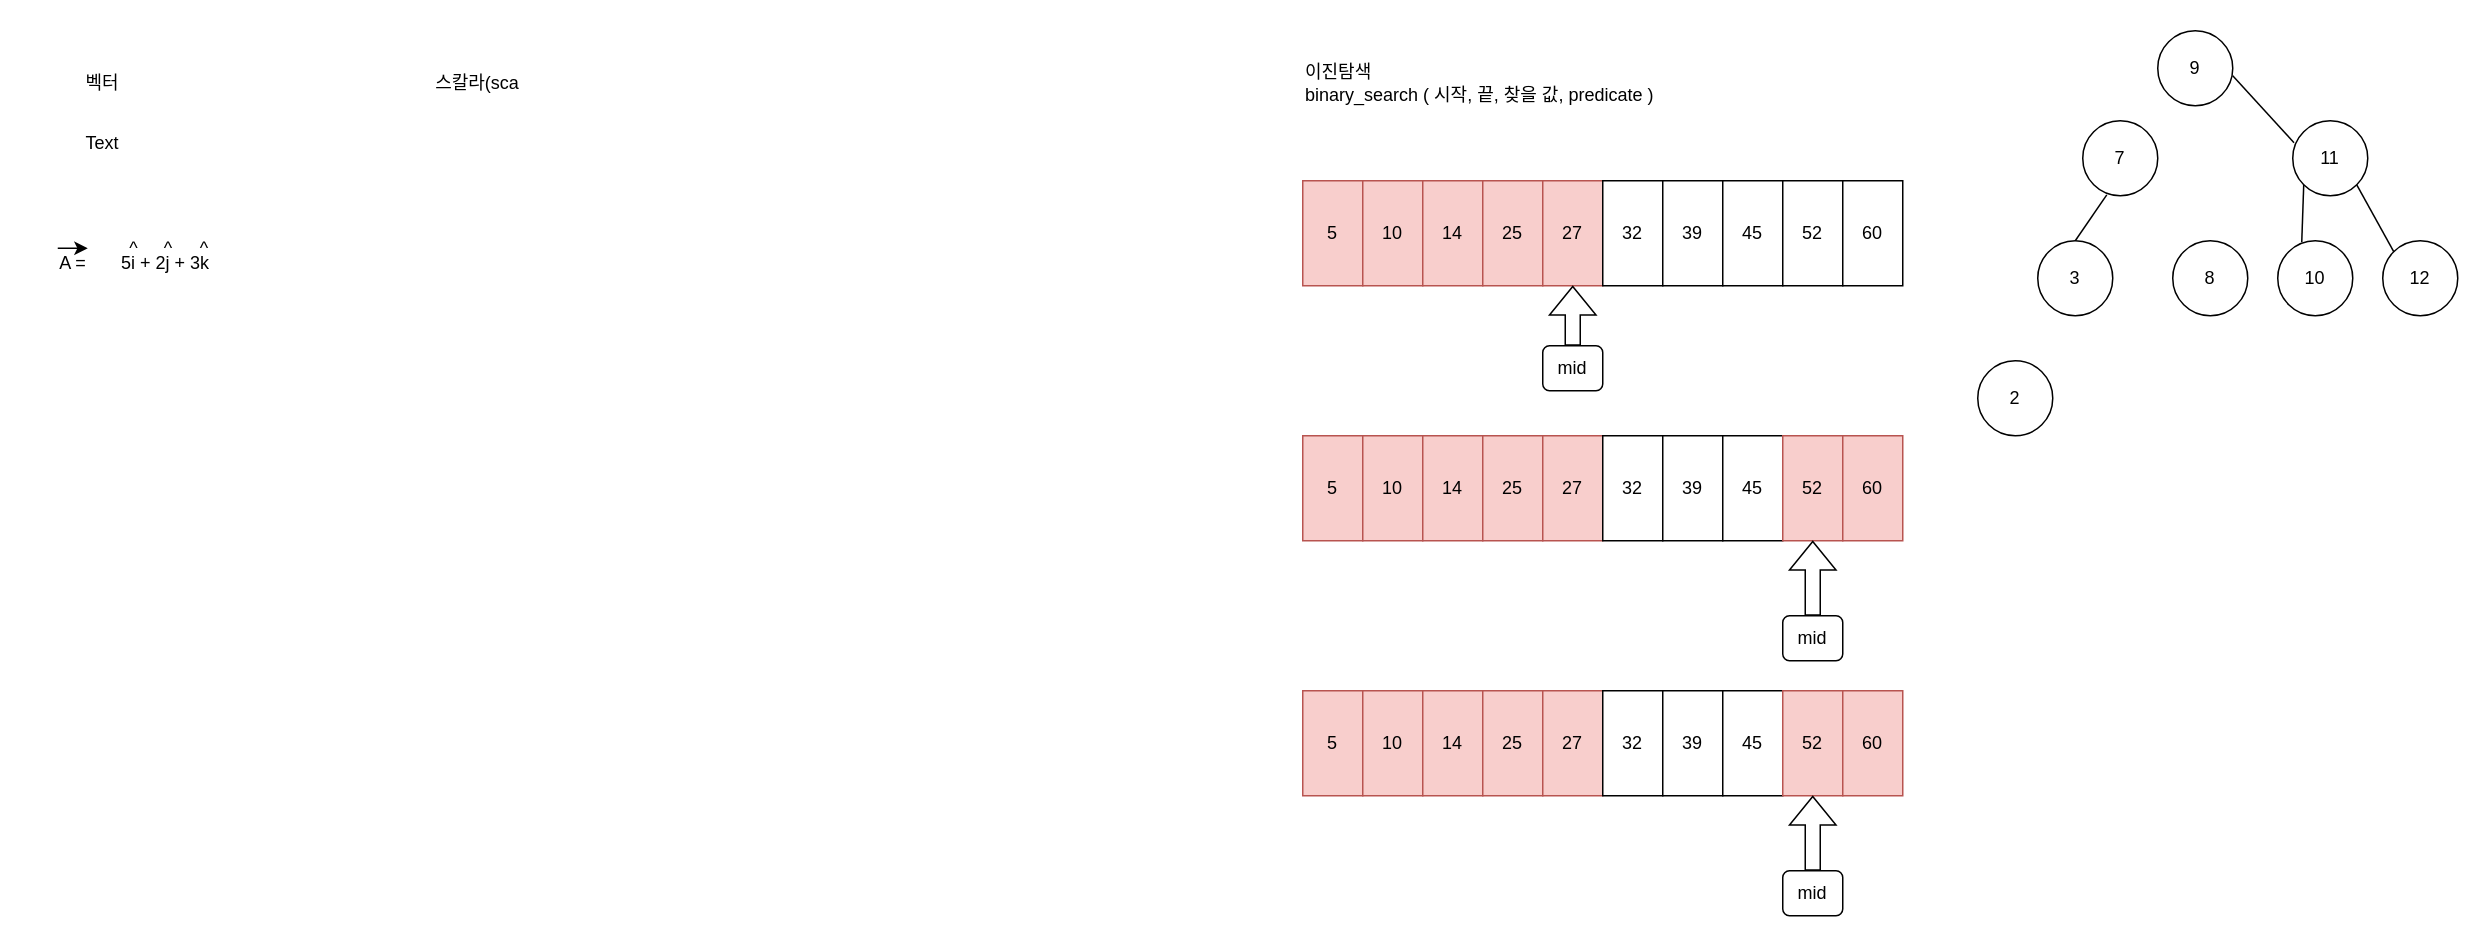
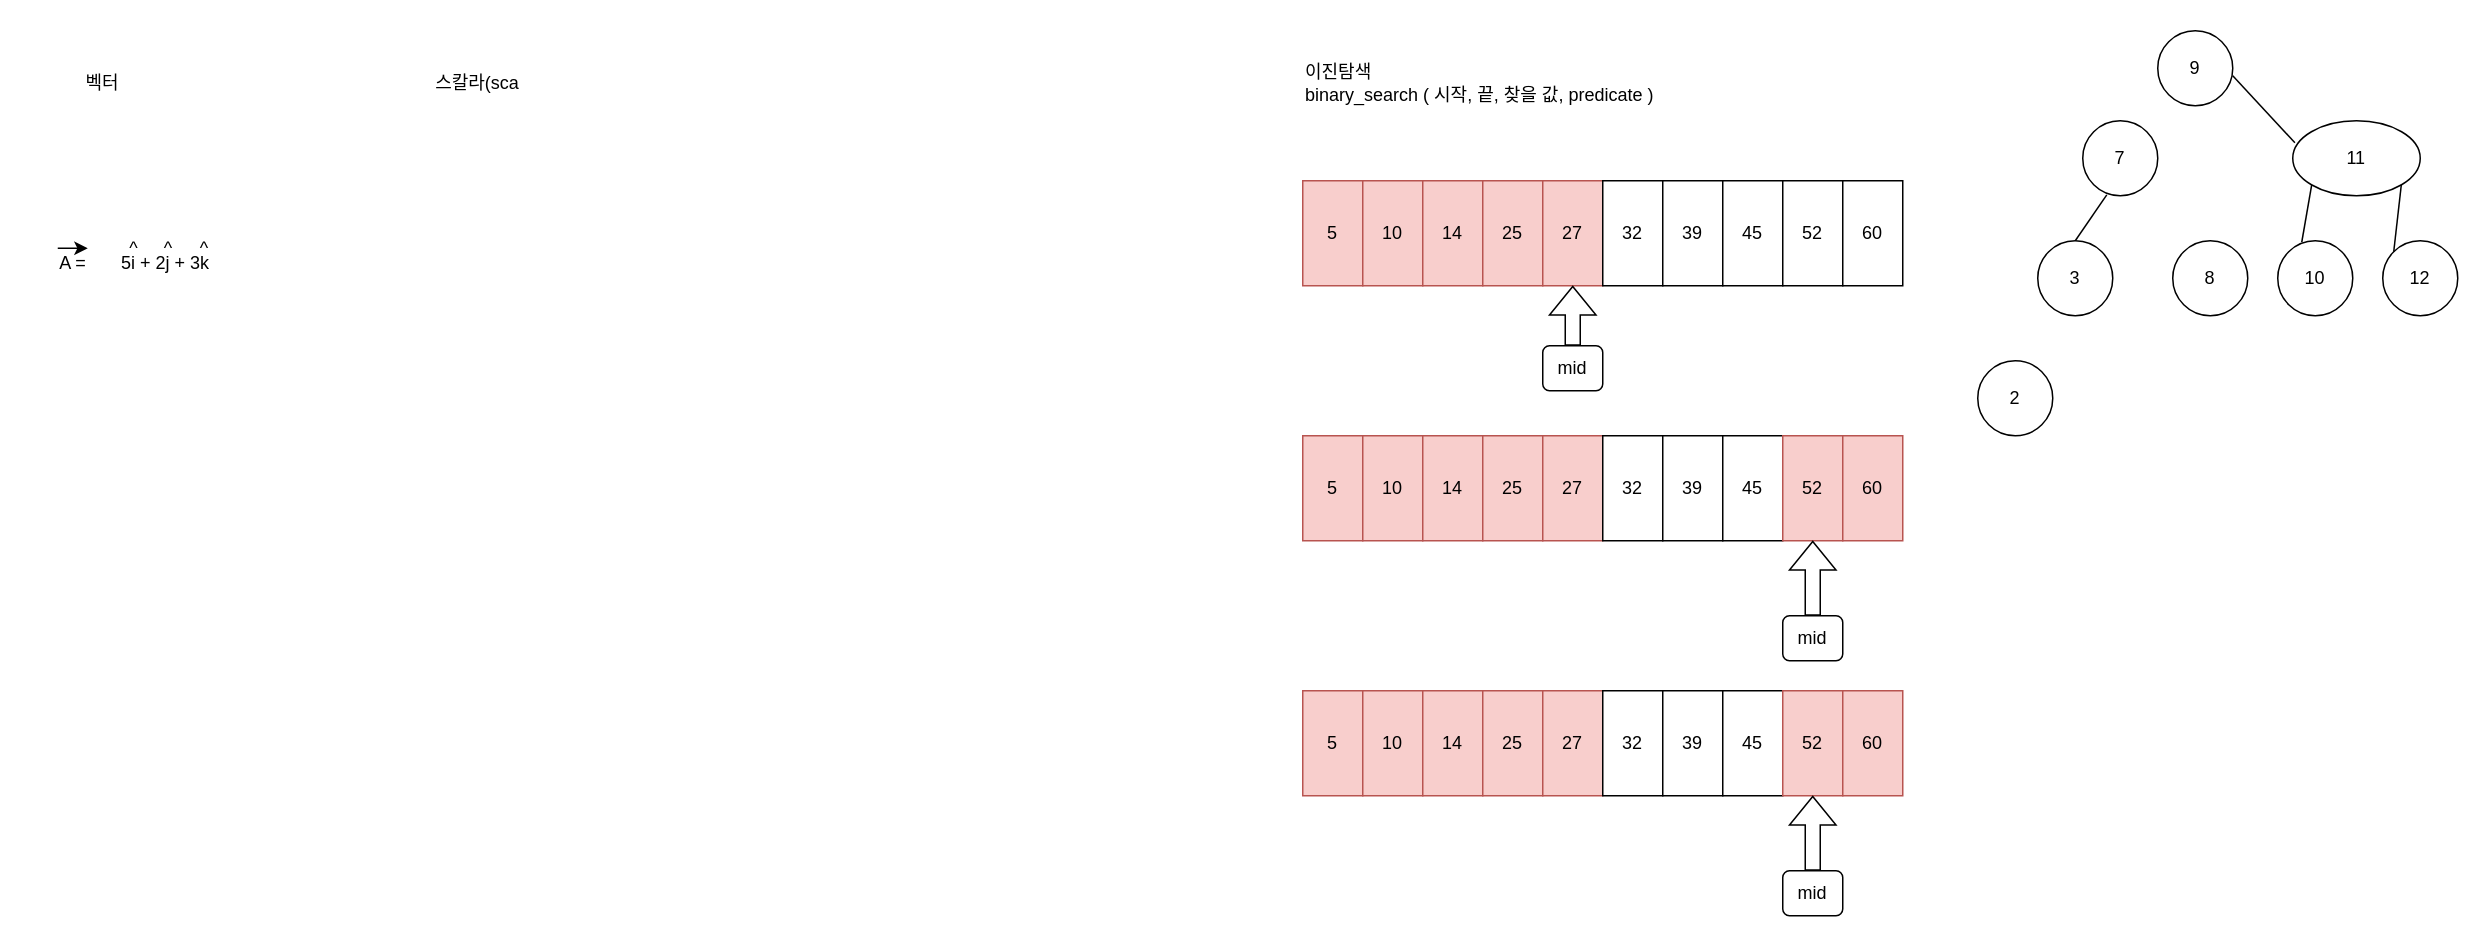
  <mxCell id="0" />
  <mxCell id="1" parent="0" />
  <mxCell id="2" value="이진탐색&lt;br&gt;binary_search ( 시작, 끝, 찾을 값, predicate )" style="text;html=1;strokeColor=none;fillColor=none;align=left;verticalAlign=middle;whiteSpace=wrap;rounded=0;" vertex="1" parent="1"><mxGeometry x="868" y="40" width="300" height="30" as="geometry" /></mxCell>
  <mxCell id="3" value="9" style="ellipse;whiteSpace=wrap;html=1;aspect=fixed;" vertex="1" parent="1"><mxGeometry x="1438" y="20" width="50" height="50" as="geometry" /></mxCell>
- <mxCell id="4" value="11" style="ellipse;whiteSpace=wrap;html=1;aspect=fixed;" vertex="1" parent="1"><mxGeometry x="1528" y="80" width="50" height="50" as="geometry" /></mxCell>
+ <mxCell id="4" value="11" style="ellipse;whiteSpace=wrap;html=1;aspect=fixed;" vertex="1" parent="1"><mxGeometry x="1528" y="80" width="85" height="50" as="geometry" /></mxCell>
  <mxCell id="5" value="7" style="ellipse;whiteSpace=wrap;html=1;aspect=fixed;" vertex="1" parent="1"><mxGeometry x="1388" y="80" width="50" height="50" as="geometry" /></mxCell>
  <mxCell id="6" value="8" style="ellipse;whiteSpace=wrap;html=1;aspect=fixed;" vertex="1" parent="1"><mxGeometry x="1448" y="160" width="50" height="50" as="geometry" /></mxCell>
  <mxCell id="7" value="12" style="ellipse;whiteSpace=wrap;html=1;aspect=fixed;" vertex="1" parent="1"><mxGeometry x="1588" y="160" width="50" height="50" as="geometry" /></mxCell>
  <mxCell id="8" value="10" style="ellipse;whiteSpace=wrap;html=1;aspect=fixed;" vertex="1" parent="1"><mxGeometry x="1518" y="160" width="50" height="50" as="geometry" /></mxCell>
  <mxCell id="9" value="3" style="ellipse;whiteSpace=wrap;html=1;aspect=fixed;" vertex="1" parent="1"><mxGeometry x="1358" y="160" width="50" height="50" as="geometry" /></mxCell>
  <mxCell id="10" value="" style="endArrow=none;html=1;rounded=0;exitX=0.017;exitY=0.293;exitDx=0;exitDy=0;exitPerimeter=0;" edge="1" parent="1" source="4"><mxGeometry width="50" height="50" relative="1" as="geometry"><mxPoint x="1438" y="90" as="sourcePoint" /><mxPoint x="1488" y="50" as="targetPoint" /></mxGeometry></mxCell>
  <mxCell id="11" value="2" style="ellipse;whiteSpace=wrap;html=1;aspect=fixed;" vertex="1" parent="1"><mxGeometry x="1318" y="240" width="50" height="50" as="geometry" /></mxCell>
  <mxCell id="12" value="" style="endArrow=none;html=1;rounded=0;entryX=0;entryY=1;entryDx=0;entryDy=0;exitX=0.32;exitY=0.02;exitDx=0;exitDy=0;exitPerimeter=0;" edge="1" parent="1" source="8" target="4"><mxGeometry width="50" height="50" relative="1" as="geometry"><mxPoint x="1608" y="240" as="sourcePoint" /><mxPoint x="1658" y="190" as="targetPoint" /></mxGeometry></mxCell>
  <mxCell id="13" value="" style="endArrow=none;html=1;rounded=0;entryX=1;entryY=1;entryDx=0;entryDy=0;exitX=0;exitY=0;exitDx=0;exitDy=0;" edge="1" parent="1" source="7" target="4"><mxGeometry width="50" height="50" relative="1" as="geometry"><mxPoint x="1608" y="240" as="sourcePoint" /><mxPoint x="1658" y="190" as="targetPoint" /></mxGeometry></mxCell>
  <mxCell id="14" value="" style="endArrow=none;html=1;rounded=0;entryX=0.32;entryY=0.988;entryDx=0;entryDy=0;entryPerimeter=0;exitX=0.5;exitY=0;exitDx=0;exitDy=0;" edge="1" parent="1" source="9" target="5"><mxGeometry width="50" height="50" relative="1" as="geometry"><mxPoint x="1398" y="140" as="sourcePoint" /><mxPoint x="1658" y="190" as="targetPoint" /></mxGeometry></mxCell>
  <mxCell id="15" value="5" style="rounded=0;whiteSpace=wrap;html=1;fillColor=#f8cecc;strokeColor=#b85450;" vertex="1" parent="1"><mxGeometry x="868" y="120" width="40" height="70" as="geometry" /></mxCell>
  <mxCell id="16" value="10" style="rounded=0;whiteSpace=wrap;html=1;fillColor=#f8cecc;strokeColor=#b85450;" vertex="1" parent="1"><mxGeometry x="908" y="120" width="40" height="70" as="geometry" /></mxCell>
  <mxCell id="17" value="14" style="rounded=0;whiteSpace=wrap;html=1;fillColor=#f8cecc;strokeColor=#b85450;" vertex="1" parent="1"><mxGeometry x="948" y="120" width="40" height="70" as="geometry" /></mxCell>
  <mxCell id="18" value="25" style="rounded=0;whiteSpace=wrap;html=1;fillColor=#f8cecc;strokeColor=#b85450;" vertex="1" parent="1"><mxGeometry x="988" y="120" width="40" height="70" as="geometry" /></mxCell>
  <mxCell id="19" value="27" style="rounded=0;whiteSpace=wrap;html=1;fillColor=#f8cecc;strokeColor=#b85450;" vertex="1" parent="1"><mxGeometry x="1028" y="120" width="40" height="70" as="geometry" /></mxCell>
  <mxCell id="20" value="32" style="rounded=0;whiteSpace=wrap;html=1;" vertex="1" parent="1"><mxGeometry x="1068" y="120" width="40" height="70" as="geometry" /></mxCell>
  <mxCell id="21" value="39" style="rounded=0;whiteSpace=wrap;html=1;" vertex="1" parent="1"><mxGeometry x="1108" y="120" width="40" height="70" as="geometry" /></mxCell>
  <mxCell id="22" value="45" style="rounded=0;whiteSpace=wrap;html=1;" vertex="1" parent="1"><mxGeometry x="1148" y="120" width="40" height="70" as="geometry" /></mxCell>
  <mxCell id="23" value="52" style="rounded=0;whiteSpace=wrap;html=1;" vertex="1" parent="1"><mxGeometry x="1188" y="120" width="40" height="70" as="geometry" /></mxCell>
  <mxCell id="24" value="60" style="rounded=0;whiteSpace=wrap;html=1;" vertex="1" parent="1"><mxGeometry x="1228" y="120" width="40" height="70" as="geometry" /></mxCell>
  <mxCell id="25" value="5" style="rounded=0;whiteSpace=wrap;html=1;fillColor=#f8cecc;strokeColor=#b85450;" vertex="1" parent="1"><mxGeometry x="868" y="290" width="40" height="70" as="geometry" /></mxCell>
  <mxCell id="26" value="10" style="rounded=0;whiteSpace=wrap;html=1;fillColor=#f8cecc;strokeColor=#b85450;" vertex="1" parent="1"><mxGeometry x="908" y="290" width="40" height="70" as="geometry" /></mxCell>
  <mxCell id="27" value="14" style="rounded=0;whiteSpace=wrap;html=1;fillColor=#f8cecc;strokeColor=#b85450;" vertex="1" parent="1"><mxGeometry x="948" y="290" width="40" height="70" as="geometry" /></mxCell>
  <mxCell id="28" value="25" style="rounded=0;whiteSpace=wrap;html=1;fillColor=#f8cecc;strokeColor=#b85450;" vertex="1" parent="1"><mxGeometry x="988" y="290" width="40" height="70" as="geometry" /></mxCell>
  <mxCell id="29" value="27" style="rounded=0;whiteSpace=wrap;html=1;fillColor=#f8cecc;strokeColor=#b85450;" vertex="1" parent="1"><mxGeometry x="1028" y="290" width="40" height="70" as="geometry" /></mxCell>
  <mxCell id="30" value="32" style="rounded=0;whiteSpace=wrap;html=1;" vertex="1" parent="1"><mxGeometry x="1068" y="290" width="40" height="70" as="geometry" /></mxCell>
  <mxCell id="31" value="39" style="rounded=0;whiteSpace=wrap;html=1;" vertex="1" parent="1"><mxGeometry x="1108" y="290" width="40" height="70" as="geometry" /></mxCell>
  <mxCell id="32" value="45" style="rounded=0;whiteSpace=wrap;html=1;" vertex="1" parent="1"><mxGeometry x="1148" y="290" width="40" height="70" as="geometry" /></mxCell>
  <mxCell id="33" value="52" style="rounded=0;whiteSpace=wrap;html=1;fillColor=#f8cecc;strokeColor=#b85450;" vertex="1" parent="1"><mxGeometry x="1188" y="290" width="40" height="70" as="geometry" /></mxCell>
  <mxCell id="34" value="60" style="rounded=0;whiteSpace=wrap;html=1;fillColor=#f8cecc;strokeColor=#b85450;" vertex="1" parent="1"><mxGeometry x="1228" y="290" width="40" height="70" as="geometry" /></mxCell>
  <mxCell id="35" value="" style="shape=flexArrow;endArrow=classic;html=1;rounded=0;entryX=0.5;entryY=1;entryDx=0;entryDy=0;" edge="1" parent="1" target="19"><mxGeometry width="50" height="50" relative="1" as="geometry"><mxPoint x="1048" y="230" as="sourcePoint" /><mxPoint x="1048" y="210" as="targetPoint" /></mxGeometry></mxCell>
  <mxCell id="36" value="mid" style="rounded=1;whiteSpace=wrap;html=1;" vertex="1" parent="1"><mxGeometry x="1028" y="230" width="40" height="30" as="geometry" /></mxCell>
  <mxCell id="37" value="" style="shape=flexArrow;endArrow=classic;html=1;rounded=0;entryX=0.5;entryY=1;entryDx=0;entryDy=0;" edge="1" parent="1" target="33"><mxGeometry width="50" height="50" relative="1" as="geometry"><mxPoint x="1208" y="410" as="sourcePoint" /><mxPoint x="1278" y="420" as="targetPoint" /></mxGeometry></mxCell>
  <mxCell id="38" value="mid" style="rounded=1;whiteSpace=wrap;html=1;" vertex="1" parent="1"><mxGeometry x="1188" y="410" width="40" height="30" as="geometry" /></mxCell>
  <mxCell id="39" value="5" style="rounded=0;whiteSpace=wrap;html=1;fillColor=#f8cecc;strokeColor=#b85450;" vertex="1" parent="1"><mxGeometry x="868" y="460" width="40" height="70" as="geometry" /></mxCell>
  <mxCell id="40" value="10" style="rounded=0;whiteSpace=wrap;html=1;fillColor=#f8cecc;strokeColor=#b85450;" vertex="1" parent="1"><mxGeometry x="908" y="460" width="40" height="70" as="geometry" /></mxCell>
  <mxCell id="41" value="14" style="rounded=0;whiteSpace=wrap;html=1;fillColor=#f8cecc;strokeColor=#b85450;" vertex="1" parent="1"><mxGeometry x="948" y="460" width="40" height="70" as="geometry" /></mxCell>
  <mxCell id="42" value="25" style="rounded=0;whiteSpace=wrap;html=1;fillColor=#f8cecc;strokeColor=#b85450;" vertex="1" parent="1"><mxGeometry x="988" y="460" width="40" height="70" as="geometry" /></mxCell>
  <mxCell id="43" value="27" style="rounded=0;whiteSpace=wrap;html=1;fillColor=#f8cecc;strokeColor=#b85450;" vertex="1" parent="1"><mxGeometry x="1028" y="460" width="40" height="70" as="geometry" /></mxCell>
  <mxCell id="44" value="32" style="rounded=0;whiteSpace=wrap;html=1;" vertex="1" parent="1"><mxGeometry x="1068" y="460" width="40" height="70" as="geometry" /></mxCell>
  <mxCell id="45" value="39" style="rounded=0;whiteSpace=wrap;html=1;" vertex="1" parent="1"><mxGeometry x="1108" y="460" width="40" height="70" as="geometry" /></mxCell>
  <mxCell id="46" value="45" style="rounded=0;whiteSpace=wrap;html=1;" vertex="1" parent="1"><mxGeometry x="1148" y="460" width="40" height="70" as="geometry" /></mxCell>
  <mxCell id="47" value="52" style="rounded=0;whiteSpace=wrap;html=1;fillColor=#f8cecc;strokeColor=#b85450;" vertex="1" parent="1"><mxGeometry x="1188" y="460" width="40" height="70" as="geometry" /></mxCell>
  <mxCell id="48" value="60" style="rounded=0;whiteSpace=wrap;html=1;fillColor=#f8cecc;strokeColor=#b85450;" vertex="1" parent="1"><mxGeometry x="1228" y="460" width="40" height="70" as="geometry" /></mxCell>
  <mxCell id="49" value="" style="shape=flexArrow;endArrow=classic;html=1;rounded=0;entryX=0.5;entryY=1;entryDx=0;entryDy=0;" edge="1" target="47" parent="1"><mxGeometry width="50" height="50" relative="1" as="geometry"><mxPoint x="1208" y="580" as="sourcePoint" /><mxPoint x="1278" y="590" as="targetPoint" /></mxGeometry></mxCell>
  <mxCell id="50" value="mid" style="rounded=1;whiteSpace=wrap;html=1;" vertex="1" parent="1"><mxGeometry x="1188" y="580" width="40" height="30" as="geometry" /></mxCell>
  <mxCell id="51" value="벡터" style="text;html=1;strokeColor=none;fillColor=none;align=center;verticalAlign=middle;whiteSpace=wrap;rounded=0;" vertex="1" parent="1"><mxGeometry x="38" y="40" width="60" height="30" as="geometry" /></mxCell>
  <mxCell id="52" value="스칼라(sca" style="text;html=1;strokeColor=none;fillColor=none;align=center;verticalAlign=middle;whiteSpace=wrap;rounded=0;" vertex="1" parent="1"><mxGeometry x="278" y="40" width="80" height="30" as="geometry" /></mxCell>
  <mxCell id="53" value="A =&amp;nbsp;" style="text;html=1;strokeColor=none;fillColor=none;align=center;verticalAlign=middle;whiteSpace=wrap;rounded=0;" vertex="1" parent="1"><mxGeometry x="20" y="160" width="60" height="30" as="geometry" /></mxCell>
  <mxCell id="54" value="" style="endArrow=classic;html=1;rounded=0;" edge="1" parent="1"><mxGeometry width="50" height="50" relative="1" as="geometry"><mxPoint x="38" y="165" as="sourcePoint" /><mxPoint x="58" y="165" as="targetPoint" /></mxGeometry></mxCell>
  <mxCell id="55" value="5i + 2j + 3k" style="text;html=1;strokeColor=none;fillColor=none;align=center;verticalAlign=middle;whiteSpace=wrap;rounded=0;" vertex="1" parent="1"><mxGeometry x="60" y="160" width="100" height="30" as="geometry" /></mxCell>
  <mxCell id="56" value="^" style="text;html=1;strokeColor=none;fillColor=none;align=center;verticalAlign=middle;whiteSpace=wrap;rounded=0;" vertex="1" parent="1"><mxGeometry x="84" y="160" width="10" height="10" as="geometry" /></mxCell>
  <mxCell id="57" value="^" style="text;html=1;strokeColor=none;fillColor=none;align=center;verticalAlign=middle;whiteSpace=wrap;rounded=0;" vertex="1" parent="1"><mxGeometry x="107" y="160" width="10" height="10" as="geometry" /></mxCell>
  <mxCell id="58" value="^" style="text;html=1;strokeColor=none;fillColor=none;align=center;verticalAlign=middle;whiteSpace=wrap;rounded=0;" vertex="1" parent="1"><mxGeometry x="131" y="160" width="10" height="10" as="geometry" /></mxCell>
- <mxCell id="59" value="Text" style="text;html=1;strokeColor=none;fillColor=none;align=center;verticalAlign=middle;whiteSpace=wrap;rounded=0;" vertex="1" parent="1"><mxGeometry x="38" y="80" width="60" height="30" as="geometry" /></mxCell>
